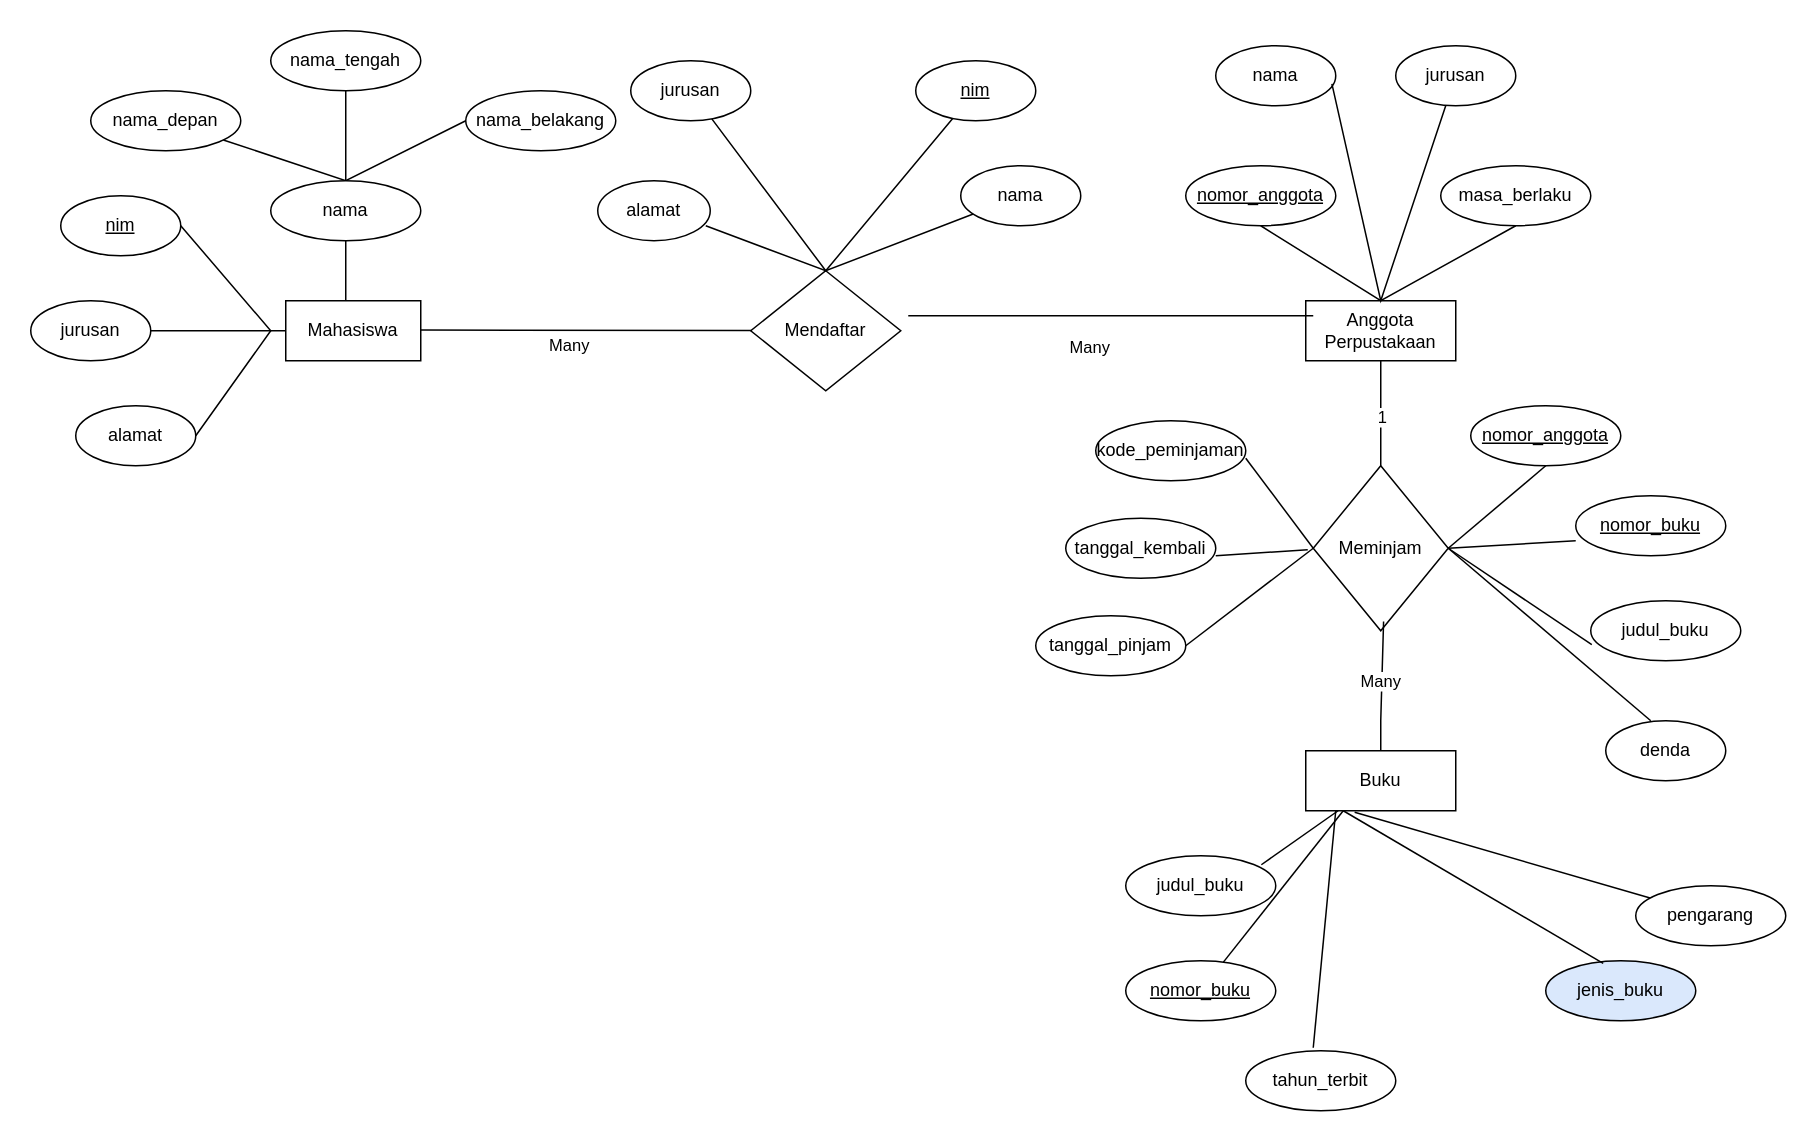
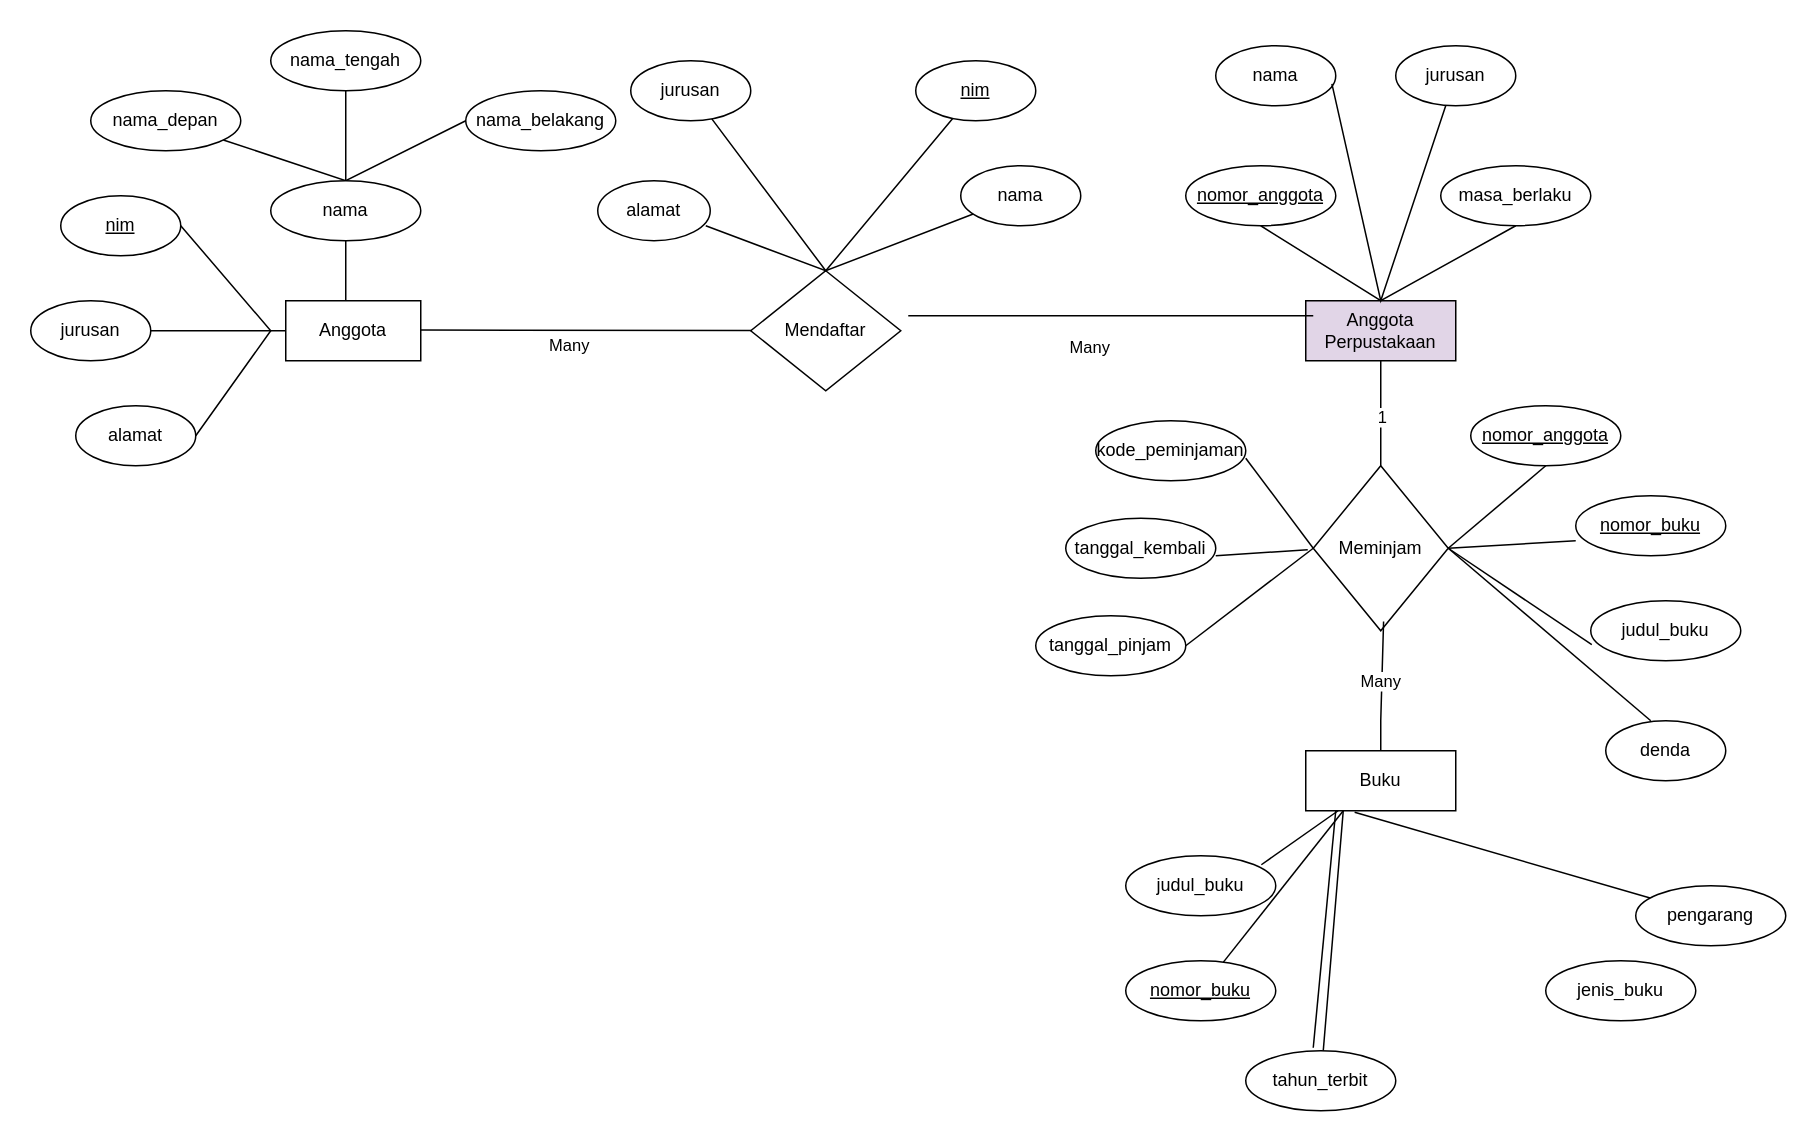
  <mxCell id="0" />
  <mxCell id="1" parent="0" />
  <mxCell id="2" value="nama_tengah" style="ellipse;whiteSpace=wrap;html=1;align=center;" vertex="1" parent="1"><mxGeometry x="180" y="20" width="100" height="40" as="geometry" /></mxCell>
  <mxCell id="3" value="" style="endArrow=none;html=1;rounded=0;" edge="1" parent="1" source="2"><mxGeometry relative="1" as="geometry"><mxPoint x="229.5" y="50" as="sourcePoint" /><mxPoint x="230" y="120" as="targetPoint" /></mxGeometry></mxCell>
  <mxCell id="4" value="nama_depan" style="ellipse;whiteSpace=wrap;html=1;align=center;" vertex="1" parent="1"><mxGeometry x="60" y="60" width="100" height="40" as="geometry" /></mxCell>
  <mxCell id="5" value="nama_belakang" style="ellipse;whiteSpace=wrap;html=1;align=center;" vertex="1" parent="1"><mxGeometry x="310" y="60" width="100" height="40" as="geometry" /></mxCell>
  <mxCell id="6" value="" style="endArrow=none;html=1;rounded=0;entryX=0;entryY=0.5;entryDx=0;entryDy=0;" edge="1" parent="1" source="4" target="5"><mxGeometry relative="1" as="geometry"><mxPoint x="160" y="110" as="sourcePoint" /><mxPoint x="300" y="90" as="targetPoint" /><Array as="points"><mxPoint x="230" y="120" /></Array></mxGeometry></mxCell>
  <mxCell id="7" value="nama" style="ellipse;whiteSpace=wrap;html=1;align=center;" vertex="1" parent="1"><mxGeometry x="180" y="120" width="100" height="40" as="geometry" /></mxCell>
  <mxCell id="8" value="&lt;u&gt;nim&lt;/u&gt;" style="ellipse;whiteSpace=wrap;html=1;align=center;" vertex="1" parent="1"><mxGeometry x="40" y="130" width="80" height="40" as="geometry" /></mxCell>
  <mxCell id="9" value="jurusan" style="ellipse;whiteSpace=wrap;html=1;align=center;" vertex="1" parent="1"><mxGeometry x="20" y="200" width="80" height="40" as="geometry" /></mxCell>
  <mxCell id="10" value="alamat" style="ellipse;whiteSpace=wrap;html=1;align=center;" vertex="1" parent="1"><mxGeometry x="50" y="270" width="80" height="40" as="geometry" /></mxCell>
- <mxCell id="11" value="Mahasiswa" style="whiteSpace=wrap;html=1;align=center;" vertex="1" parent="1"><mxGeometry x="190" y="200" width="90" height="40" as="geometry" /></mxCell>
+ <mxCell id="11" value="Anggota" style="whiteSpace=wrap;html=1;align=center;" vertex="1" parent="1"><mxGeometry x="190" y="200" width="90" height="40" as="geometry" /></mxCell>
  <mxCell id="12" value="" style="endArrow=none;html=1;rounded=0;entryX=0.5;entryY=1;entryDx=0;entryDy=0;" edge="1" parent="1" target="7"><mxGeometry relative="1" as="geometry"><mxPoint x="230" y="160" as="sourcePoint" /><mxPoint x="230" y="160" as="targetPoint" /><Array as="points"><mxPoint x="230" y="200" /></Array></mxGeometry></mxCell>
  <mxCell id="13" value="" style="endArrow=none;html=1;rounded=0;entryX=1;entryY=0.5;entryDx=0;entryDy=0;exitX=1;exitY=0.5;exitDx=0;exitDy=0;" edge="1" parent="1" source="8" target="10"><mxGeometry relative="1" as="geometry"><mxPoint x="140" y="160" as="sourcePoint" /><mxPoint x="200" y="390" as="targetPoint" /><Array as="points"><mxPoint x="180" y="220" /></Array></mxGeometry></mxCell>
  <mxCell id="14" value="" style="endArrow=none;html=1;rounded=0;entryX=0;entryY=0.5;entryDx=0;entryDy=0;" edge="1" parent="1" source="9" target="11"><mxGeometry relative="1" as="geometry"><mxPoint x="110" y="219.5" as="sourcePoint" /><mxPoint x="150" y="220" as="targetPoint" /></mxGeometry></mxCell>
  <mxCell id="15" value="jurusan" style="ellipse;whiteSpace=wrap;html=1;align=center;" vertex="1" parent="1"><mxGeometry x="420" y="40" width="80" height="40" as="geometry" /></mxCell>
  <mxCell id="16" value="alamat" style="ellipse;whiteSpace=wrap;html=1;align=center;" vertex="1" parent="1"><mxGeometry x="398" y="120" width="75" height="40" as="geometry" /></mxCell>
  <mxCell id="17" value="&lt;u&gt;nim&lt;/u&gt;" style="ellipse;whiteSpace=wrap;html=1;align=center;" vertex="1" parent="1"><mxGeometry x="610" y="40" width="80" height="40" as="geometry" /></mxCell>
  <mxCell id="18" value="nama" style="ellipse;whiteSpace=wrap;html=1;align=center;" vertex="1" parent="1"><mxGeometry x="640" y="110" width="80" height="40" as="geometry" /></mxCell>
  <mxCell id="19" value="" style="endArrow=none;html=1;rounded=0;" edge="1" parent="1" target="21"><mxGeometry relative="1" as="geometry"><mxPoint x="280" y="219.5" as="sourcePoint" /><mxPoint x="530" y="220" as="targetPoint" /></mxGeometry></mxCell>
  <mxCell id="20" value="Many" style="edgeLabel;html=1;align=center;verticalAlign=middle;resizable=0;points=[];" vertex="1" connectable="0" parent="19"><mxGeometry x="-0.101" y="-1" relative="1" as="geometry"><mxPoint y="9" as="offset" /></mxGeometry></mxCell>
  <mxCell id="21" value="Mendaftar" style="shape=rhombus;perimeter=rhombusPerimeter;whiteSpace=wrap;html=1;align=center;" vertex="1" parent="1"><mxGeometry x="500" y="180" width="100" height="80" as="geometry" /></mxCell>
  <mxCell id="22" value="" style="endArrow=none;html=1;rounded=0;" edge="1" parent="1" source="15" target="17"><mxGeometry relative="1" as="geometry"><mxPoint x="460" y="80" as="sourcePoint" /><mxPoint x="620" y="80" as="targetPoint" /><Array as="points"><mxPoint x="550" y="180" /></Array></mxGeometry></mxCell>
  <mxCell id="23" value="" style="endArrow=none;html=1;rounded=0;" edge="1" parent="1" target="18"><mxGeometry relative="1" as="geometry"><mxPoint x="470" y="150" as="sourcePoint" /><mxPoint x="650" y="150" as="targetPoint" /><Array as="points"><mxPoint x="550" y="180" /></Array></mxGeometry></mxCell>
  <mxCell id="24" value="nama" style="ellipse;whiteSpace=wrap;html=1;align=center;" vertex="1" parent="1"><mxGeometry x="810" y="30" width="80" height="40" as="geometry" /></mxCell>
  <mxCell id="25" value="jurusan" style="ellipse;whiteSpace=wrap;html=1;align=center;" vertex="1" parent="1"><mxGeometry x="930" y="30" width="80" height="40" as="geometry" /></mxCell>
  <mxCell id="26" value="&lt;u&gt;nomor_anggota&lt;/u&gt;" style="ellipse;whiteSpace=wrap;html=1;align=center;" vertex="1" parent="1"><mxGeometry x="790" y="110" width="100" height="40" as="geometry" /></mxCell>
  <mxCell id="27" value="masa_berlaku" style="ellipse;whiteSpace=wrap;html=1;align=center;" vertex="1" parent="1"><mxGeometry x="960" y="110" width="100" height="40" as="geometry" /></mxCell>
- <mxCell id="28" value="Anggota&lt;div&gt;Perpustakaan&lt;/div&gt;" style="whiteSpace=wrap;html=1;align=center;" vertex="1" parent="1"><mxGeometry x="870" y="200" width="100" height="40" as="geometry" /></mxCell>
+ <mxCell id="28" value="Anggota&lt;div&gt;Perpustakaan&lt;/div&gt;" style="whiteSpace=wrap;html=1;align=center;fillColor=#e1d5e7;" vertex="1" parent="1"><mxGeometry x="870" y="200" width="100" height="40" as="geometry" /></mxCell>
  <mxCell id="29" value="" style="endArrow=none;html=1;rounded=0;exitX=1;exitY=0.5;exitDx=0;exitDy=0;entryX=0;entryY=0.5;entryDx=0;entryDy=0;" edge="1" parent="1"><mxGeometry relative="1" as="geometry"><mxPoint x="605" y="210" as="sourcePoint" /><mxPoint x="875" y="210" as="targetPoint" /></mxGeometry></mxCell>
  <mxCell id="30" value="Many" style="edgeLabel;html=1;align=center;verticalAlign=middle;resizable=0;points=[];" vertex="1" connectable="0" parent="29"><mxGeometry x="-0.092" y="-2" relative="1" as="geometry"><mxPoint x="-3" y="18" as="offset" /></mxGeometry></mxCell>
  <mxCell id="31" value="" style="endArrow=none;html=1;rounded=0;exitX=0.5;exitY=1;exitDx=0;exitDy=0;entryX=0.5;entryY=1;entryDx=0;entryDy=0;" edge="1" parent="1" source="26" target="27"><mxGeometry relative="1" as="geometry"><mxPoint x="840" y="150" as="sourcePoint" /><mxPoint x="1000" y="160" as="targetPoint" /><Array as="points"><mxPoint x="920" y="200" /></Array></mxGeometry></mxCell>
  <mxCell id="32" value="" style="endArrow=none;html=1;rounded=0;exitX=0.968;exitY=0.636;exitDx=0;exitDy=0;exitPerimeter=0;" edge="1" parent="1" source="24" target="25"><mxGeometry relative="1" as="geometry"><mxPoint x="860" y="90" as="sourcePoint" /><mxPoint x="980" y="60" as="targetPoint" /><Array as="points"><mxPoint x="920" y="200" /></Array></mxGeometry></mxCell>
  <mxCell id="33" value="kode_peminjaman" style="ellipse;whiteSpace=wrap;html=1;align=center;" vertex="1" parent="1"><mxGeometry x="730" y="280" width="100" height="40" as="geometry" /></mxCell>
  <mxCell id="34" value="&lt;u&gt;nomor_anggota&lt;/u&gt;" style="ellipse;whiteSpace=wrap;html=1;align=center;" vertex="1" parent="1"><mxGeometry x="980" y="270" width="100" height="40" as="geometry" /></mxCell>
  <mxCell id="35" value="tanggal_kembali" style="ellipse;whiteSpace=wrap;html=1;align=center;" vertex="1" parent="1"><mxGeometry x="710" y="345" width="100" height="40" as="geometry" /></mxCell>
  <mxCell id="36" value="tanggal_pinjam" style="ellipse;whiteSpace=wrap;html=1;align=center;" vertex="1" parent="1"><mxGeometry x="690" y="410" width="100" height="40" as="geometry" /></mxCell>
  <mxCell id="37" value="&lt;u&gt;nomor_buku&lt;/u&gt;" style="ellipse;whiteSpace=wrap;html=1;align=center;" vertex="1" parent="1"><mxGeometry x="1050" y="330" width="100" height="40" as="geometry" /></mxCell>
  <mxCell id="38" value="judul_buku" style="ellipse;whiteSpace=wrap;html=1;align=center;" vertex="1" parent="1"><mxGeometry x="1060" y="400" width="100" height="40" as="geometry" /></mxCell>
  <mxCell id="39" value="denda" style="ellipse;whiteSpace=wrap;html=1;align=center;" vertex="1" parent="1"><mxGeometry x="1070" y="480" width="80" height="40" as="geometry" /></mxCell>
  <mxCell id="40" value="Meminjam" style="shape=rhombus;perimeter=rhombusPerimeter;whiteSpace=wrap;html=1;align=center;" vertex="1" parent="1"><mxGeometry x="875" y="310" width="90" height="110" as="geometry" /></mxCell>
  <mxCell id="41" value="" style="endArrow=none;html=1;rounded=0;entryX=0.5;entryY=0;entryDx=0;entryDy=0;" edge="1" parent="1" target="40"><mxGeometry relative="1" as="geometry"><mxPoint x="920" y="240" as="sourcePoint" /><mxPoint x="920" y="320" as="targetPoint" /></mxGeometry></mxCell>
  <mxCell id="42" value="1" style="edgeLabel;html=1;align=center;verticalAlign=middle;resizable=0;points=[];" vertex="1" connectable="0" parent="41"><mxGeometry x="0.049" relative="1" as="geometry"><mxPoint as="offset" /></mxGeometry></mxCell>
  <mxCell id="43" value="" style="endArrow=none;html=1;rounded=0;entryX=0;entryY=0.5;entryDx=0;entryDy=0;" edge="1" parent="1" target="40"><mxGeometry relative="1" as="geometry"><mxPoint x="830" y="305" as="sourcePoint" /><mxPoint x="950" y="345" as="targetPoint" /></mxGeometry></mxCell>
  <mxCell id="44" value="" style="endArrow=none;html=1;rounded=0;entryX=-0.041;entryY=0.509;entryDx=0;entryDy=0;entryPerimeter=0;" edge="1" parent="1" target="40"><mxGeometry relative="1" as="geometry"><mxPoint x="810" y="370" as="sourcePoint" /><mxPoint x="880" y="390" as="targetPoint" /></mxGeometry></mxCell>
  <mxCell id="45" value="" style="endArrow=none;html=1;rounded=0;entryX=0;entryY=0.5;entryDx=0;entryDy=0;" edge="1" parent="1" target="40"><mxGeometry relative="1" as="geometry"><mxPoint x="790" y="430" as="sourcePoint" /><mxPoint x="960" y="390" as="targetPoint" /></mxGeometry></mxCell>
  <mxCell id="46" value="" style="endArrow=none;html=1;rounded=0;exitX=1;exitY=0.5;exitDx=0;exitDy=0;" edge="1" parent="1" source="40"><mxGeometry relative="1" as="geometry"><mxPoint x="930" y="390" as="sourcePoint" /><mxPoint x="1030" y="310" as="targetPoint" /></mxGeometry></mxCell>
  <mxCell id="47" value="" style="endArrow=none;html=1;rounded=0;entryX=0;entryY=0.75;entryDx=0;entryDy=0;entryPerimeter=0;exitX=1;exitY=0.5;exitDx=0;exitDy=0;" edge="1" parent="1" source="40" target="37"><mxGeometry relative="1" as="geometry"><mxPoint x="860" y="460" as="sourcePoint" /><mxPoint x="1020" y="460" as="targetPoint" /></mxGeometry></mxCell>
  <mxCell id="48" value="" style="endArrow=none;html=1;rounded=0;entryX=0.007;entryY=0.733;entryDx=0;entryDy=0;entryPerimeter=0;exitX=1;exitY=0.5;exitDx=0;exitDy=0;" edge="1" parent="1" source="40" target="38"><mxGeometry relative="1" as="geometry"><mxPoint x="860" y="460" as="sourcePoint" /><mxPoint x="1020" y="460" as="targetPoint" /></mxGeometry></mxCell>
  <mxCell id="49" value="" style="endArrow=none;html=1;rounded=0;entryX=0.375;entryY=0;entryDx=0;entryDy=0;entryPerimeter=0;exitX=1;exitY=0.5;exitDx=0;exitDy=0;" edge="1" parent="1" source="40" target="39"><mxGeometry relative="1" as="geometry"><mxPoint x="970" y="370" as="sourcePoint" /><mxPoint x="1020" y="460" as="targetPoint" /></mxGeometry></mxCell>
  <mxCell id="50" value="Buku" style="whiteSpace=wrap;html=1;align=center;" vertex="1" parent="1"><mxGeometry x="870" y="500" width="100" height="40" as="geometry" /></mxCell>
  <mxCell id="51" value="judul_buku" style="ellipse;whiteSpace=wrap;html=1;align=center;" vertex="1" parent="1"><mxGeometry x="750" y="570" width="100" height="40" as="geometry" /></mxCell>
  <mxCell id="52" value="&lt;u&gt;nomor_buku&lt;/u&gt;" style="ellipse;whiteSpace=wrap;html=1;align=center;" vertex="1" parent="1"><mxGeometry x="750" y="640" width="100" height="40" as="geometry" /></mxCell>
  <mxCell id="53" value="tahun_terbit" style="ellipse;whiteSpace=wrap;html=1;align=center;" vertex="1" parent="1"><mxGeometry x="830" y="700" width="100" height="40" as="geometry" /></mxCell>
- <mxCell id="54" value="jenis_buku" style="ellipse;whiteSpace=wrap;html=1;align=center;fillColor=#dae8fc;" vertex="1" parent="1"><mxGeometry x="1030" y="640" width="100" height="40" as="geometry" /></mxCell>
+ <mxCell id="54" value="jenis_buku" style="ellipse;whiteSpace=wrap;html=1;align=center;" vertex="1" parent="1"><mxGeometry x="1030" y="640" width="100" height="40" as="geometry" /></mxCell>
  <mxCell id="55" value="pengarang" style="ellipse;whiteSpace=wrap;html=1;align=center;" vertex="1" parent="1"><mxGeometry x="1090" y="590" width="100" height="40" as="geometry" /></mxCell>
  <mxCell id="56" value="" style="endArrow=none;html=1;rounded=0;exitX=0.521;exitY=0.944;exitDx=0;exitDy=0;exitPerimeter=0;" edge="1" parent="1" source="40" target="50"><mxGeometry relative="1" as="geometry"><mxPoint x="919.75" y="430" as="sourcePoint" /><mxPoint x="920" y="550" as="targetPoint" /><Array as="points"><mxPoint x="920" y="480" /></Array></mxGeometry></mxCell>
  <mxCell id="57" value="Many" style="edgeLabel;html=1;align=center;verticalAlign=middle;resizable=0;points=[];" vertex="1" connectable="0" parent="56"><mxGeometry x="-0.07" y="-1" relative="1" as="geometry"><mxPoint as="offset" /></mxGeometry></mxCell>
  <mxCell id="58" value="" style="endArrow=none;html=1;rounded=0;entryX=0.25;entryY=1;entryDx=0;entryDy=0;" edge="1" parent="1" source="52" target="50"><mxGeometry relative="1" as="geometry"><mxPoint x="960" y="650" as="sourcePoint" /><mxPoint x="1060" y="610" as="targetPoint" /></mxGeometry></mxCell>
  <mxCell id="59" value="" style="endArrow=none;html=1;rounded=0;exitX=0.904;exitY=0.15;exitDx=0;exitDy=0;exitPerimeter=0;" edge="1" parent="1" source="51" target="50"><mxGeometry relative="1" as="geometry"><mxPoint x="960" y="650" as="sourcePoint" /><mxPoint x="1120" y="650" as="targetPoint" /></mxGeometry></mxCell>
  <mxCell id="60" value="" style="endArrow=none;html=1;rounded=0;exitX=0.326;exitY=1.025;exitDx=0;exitDy=0;exitPerimeter=0;" edge="1" parent="1" source="50" target="55"><mxGeometry relative="1" as="geometry"><mxPoint x="960" y="650" as="sourcePoint" /><mxPoint x="1120" y="650" as="targetPoint" /></mxGeometry></mxCell>
- <mxCell id="61" value="" style="endArrow=none;html=1;rounded=0;exitX=0.25;exitY=1;exitDx=0;exitDy=0;entryX=0.383;entryY=0.043;entryDx=0;entryDy=0;entryPerimeter=0;" edge="1" parent="1" source="50" target="54"><mxGeometry relative="1" as="geometry"><mxPoint x="910" y="560" as="sourcePoint" /><mxPoint x="1120" y="650" as="targetPoint" /></mxGeometry></mxCell>
+ <mxCell id="61" value="" style="endArrow=none;html=1;rounded=0;exitX=0.25;exitY=1;exitDx=0;exitDy=0;" edge="1" parent="1" source="50" target="53"><mxGeometry relative="1" as="geometry"><mxPoint x="910" y="560" as="sourcePoint" /><mxPoint x="1120" y="650" as="targetPoint" /></mxGeometry></mxCell>
  <mxCell id="62" value="" style="endArrow=none;html=1;rounded=0;" edge="1" parent="1"><mxGeometry relative="1" as="geometry"><mxPoint x="875" y="698" as="sourcePoint" /><mxPoint x="890" y="540" as="targetPoint" /></mxGeometry></mxCell>
